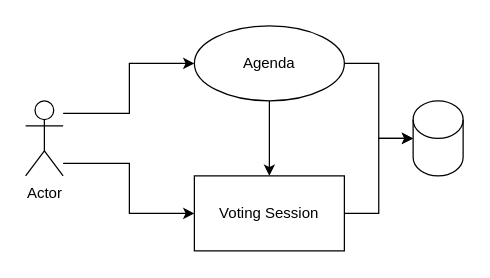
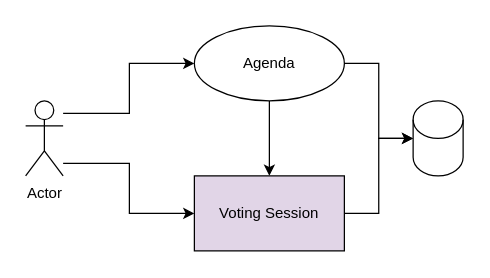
  <mxCell id="0" />
  <mxCell id="1" parent="0" />
  <mxCell id="2" style="edgeStyle=orthogonalEdgeStyle;rounded=0;orthogonalLoop=1;jettySize=auto;html=1;entryX=0;entryY=0.5;entryDx=0;entryDy=0;entryPerimeter=0;" parent="1" source="4" target="9" edge="1"><mxGeometry relative="1" as="geometry" /></mxCell>
  <mxCell id="3" style="edgeStyle=orthogonalEdgeStyle;rounded=0;orthogonalLoop=1;jettySize=auto;html=1;" parent="1" source="4" edge="1"><mxGeometry relative="1" as="geometry"><mxPoint x="215" y="140" as="targetPoint" /></mxGeometry></mxCell>
  <mxCell id="4" value="Agenda" style="ellipse;whiteSpace=wrap;html=1;" parent="1" vertex="1"><mxGeometry x="155" y="20" width="120" height="60" as="geometry" /></mxCell>
  <mxCell id="5" style="edgeStyle=orthogonalEdgeStyle;rounded=0;orthogonalLoop=1;jettySize=auto;html=1;entryX=0;entryY=0.5;entryDx=0;entryDy=0;entryPerimeter=0;" edge="1" parent="1" source="6" target="9"><mxGeometry relative="1" as="geometry" /></mxCell>
- <mxCell id="6" value="Voting Session" style="rounded=0;whiteSpace=wrap;html=1;" parent="1" vertex="1"><mxGeometry x="155" y="140" width="120" height="60" as="geometry" /></mxCell>
+ <mxCell id="6" value="Voting Session" style="rounded=0;whiteSpace=wrap;html=1;fillColor=#e1d5e7;" parent="1" vertex="1"><mxGeometry x="155" y="140" width="120" height="60" as="geometry" /></mxCell>
  <mxCell id="7" style="edgeStyle=orthogonalEdgeStyle;rounded=0;orthogonalLoop=1;jettySize=auto;html=1;entryX=0;entryY=0.5;entryDx=0;entryDy=0;" parent="1" target="4" edge="1"><mxGeometry relative="1" as="geometry"><Array as="points"><mxPoint x="103" y="90" /><mxPoint x="103" y="50" /></Array><mxPoint x="50" y="90" as="sourcePoint" /></mxGeometry></mxCell>
  <mxCell id="8" style="edgeStyle=orthogonalEdgeStyle;rounded=0;orthogonalLoop=1;jettySize=auto;html=1;entryX=0;entryY=0.5;entryDx=0;entryDy=0;" parent="1" target="6" edge="1"><mxGeometry relative="1" as="geometry"><Array as="points"><mxPoint x="103" y="130" /><mxPoint x="103" y="170" /></Array><mxPoint x="50" y="130" as="sourcePoint" /></mxGeometry></mxCell>
  <mxCell id="9" value="" style="shape=cylinder3;whiteSpace=wrap;html=1;boundedLbl=1;backgroundOutline=1;size=15;" parent="1" vertex="1"><mxGeometry x="330" y="80" width="40" height="60" as="geometry" /></mxCell>
  <mxCell id="10" value="Actor" style="shape=umlActor;verticalLabelPosition=bottom;verticalAlign=top;html=1;outlineConnect=0;" parent="1" vertex="1"><mxGeometry x="20" y="80" width="30" height="60" as="geometry" /></mxCell>
